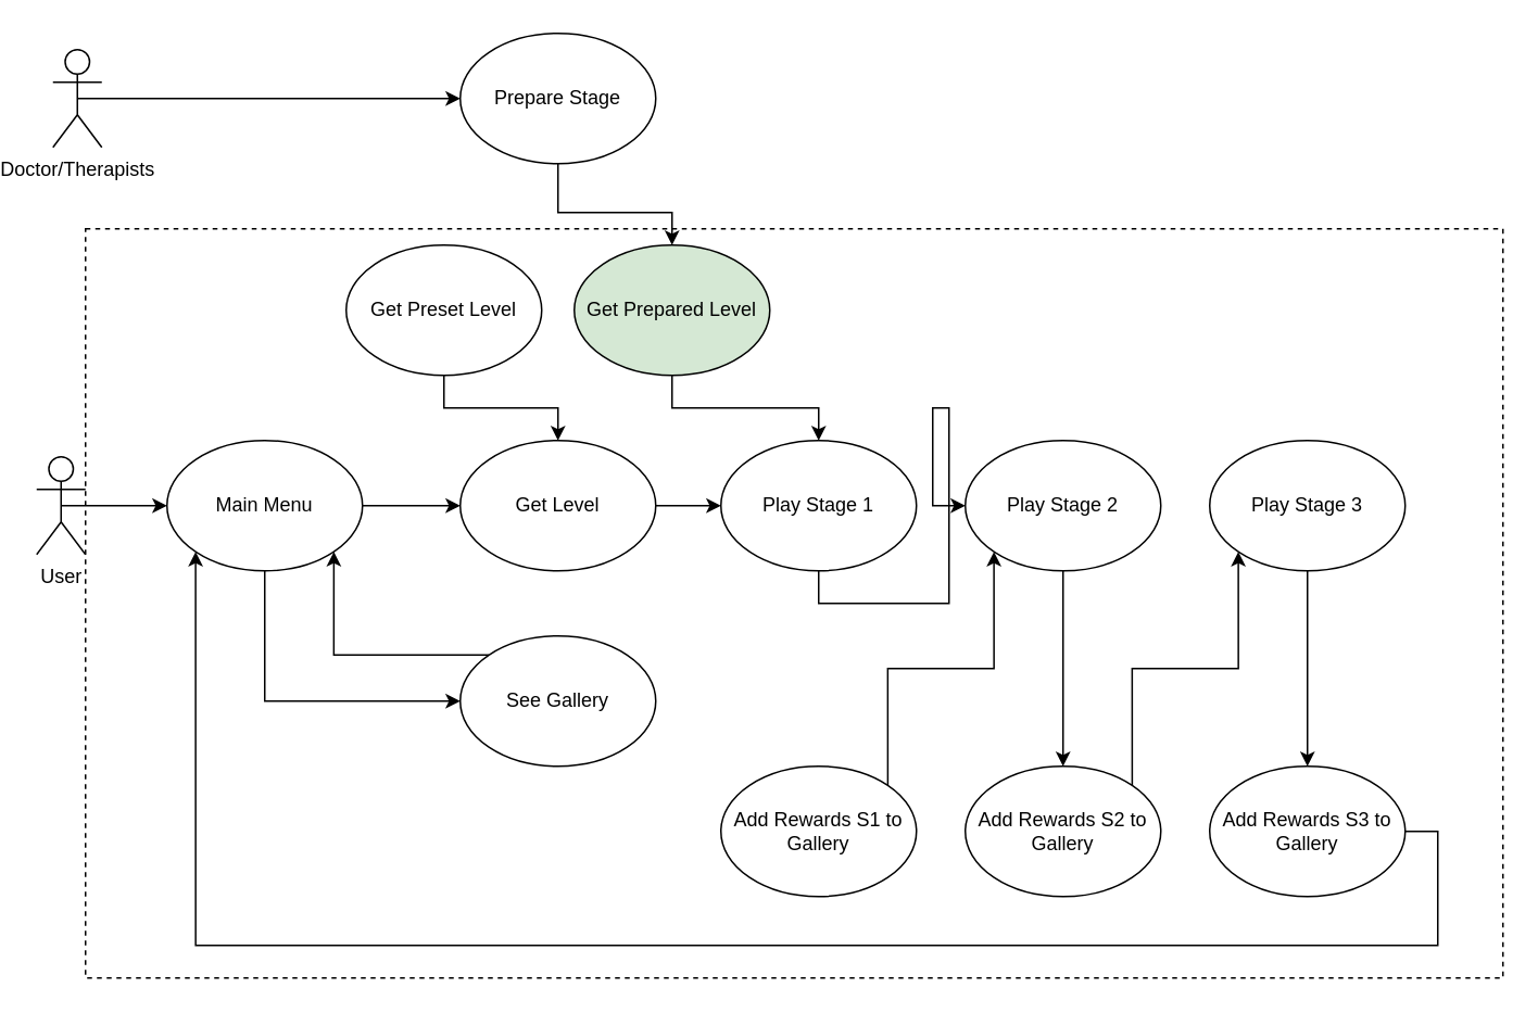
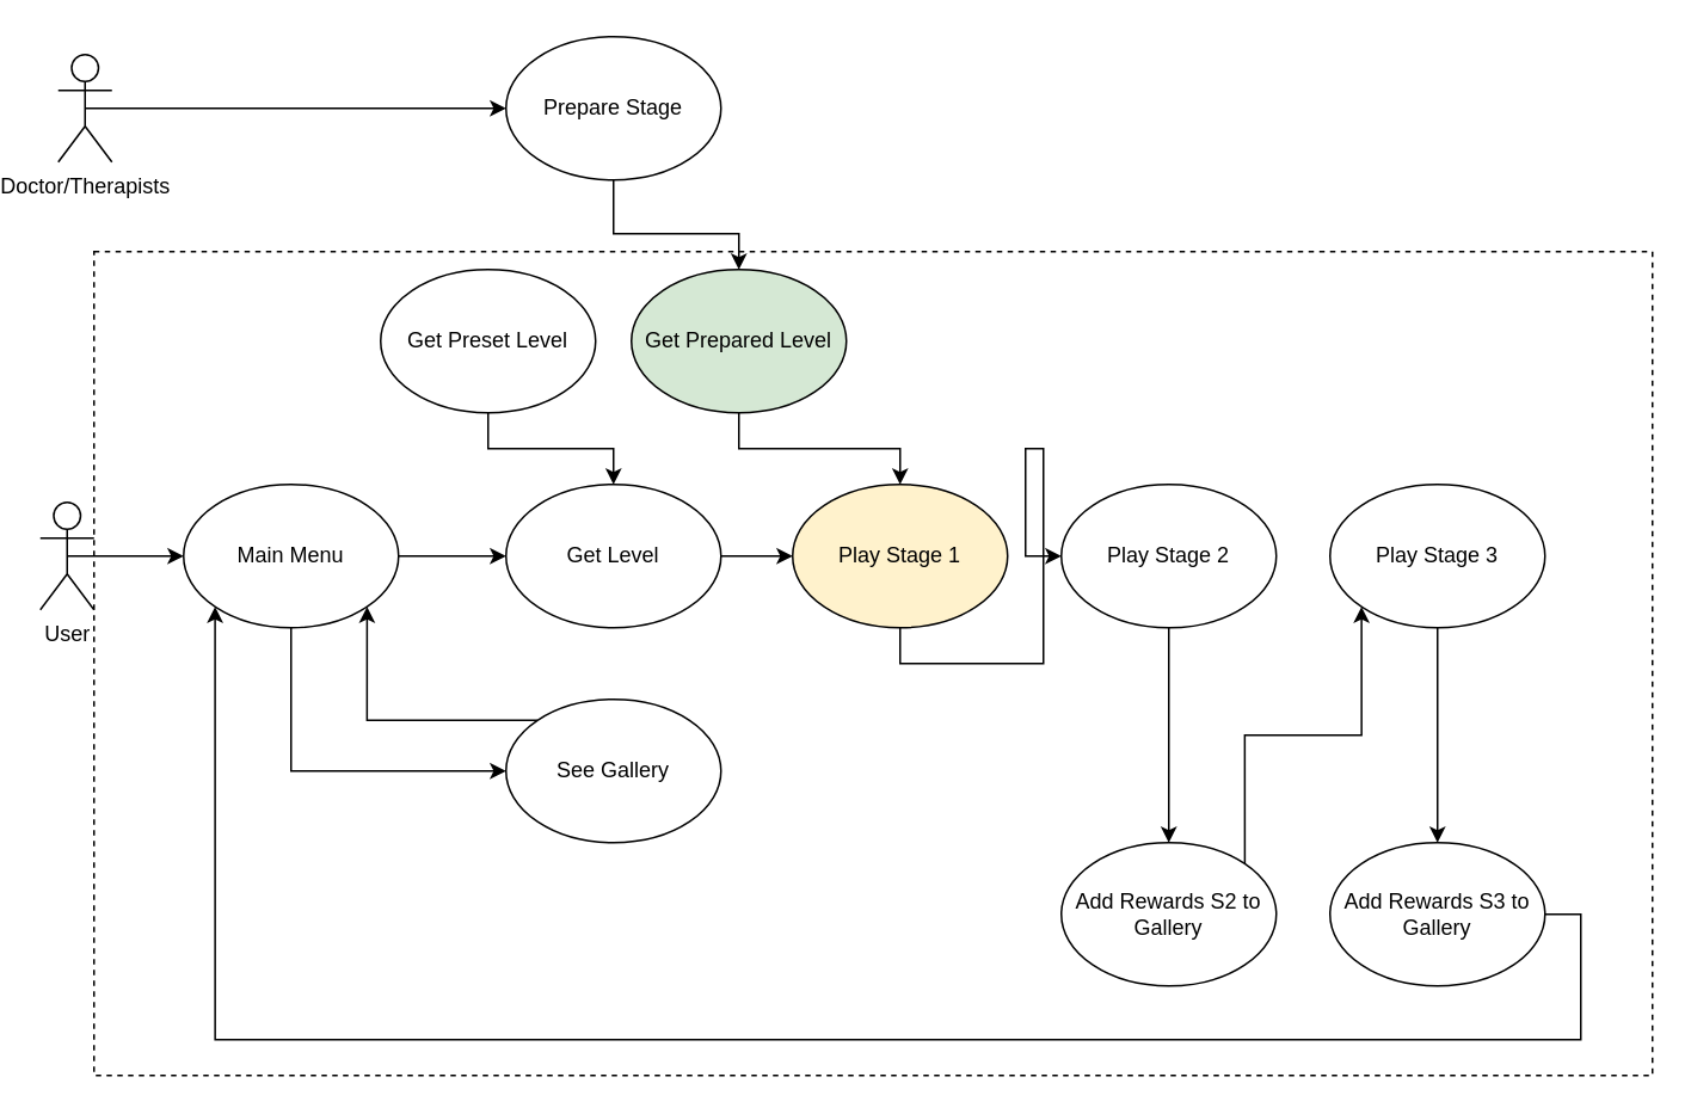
  <mxCell id="0" />
  <mxCell id="1" parent="0" />
  <mxCell id="2" value="" style="rounded=0;whiteSpace=wrap;html=1;dashed=1;" vertex="1" parent="1"><mxGeometry x="50" y="140" width="870" height="460" as="geometry" /></mxCell>
  <mxCell id="3" style="edgeStyle=orthogonalEdgeStyle;rounded=0;orthogonalLoop=1;jettySize=auto;html=1;exitX=0.5;exitY=0.5;exitDx=0;exitDy=0;exitPerimeter=0;entryX=0;entryY=0.5;entryDx=0;entryDy=0;" edge="1" parent="1" source="4" target="7"><mxGeometry relative="1" as="geometry" /></mxCell>
  <mxCell id="4" value="User" style="shape=umlActor;verticalLabelPosition=bottom;labelBackgroundColor=#ffffff;verticalAlign=top;html=1;outlineConnect=0;" vertex="1" parent="1"><mxGeometry x="20" y="280" width="30" height="60" as="geometry" /></mxCell>
  <mxCell id="5" style="edgeStyle=orthogonalEdgeStyle;rounded=0;orthogonalLoop=1;jettySize=auto;html=1;exitX=1;exitY=0.5;exitDx=0;exitDy=0;" edge="1" parent="1" source="7" target="9"><mxGeometry relative="1" as="geometry" /></mxCell>
  <mxCell id="6" style="edgeStyle=orthogonalEdgeStyle;rounded=0;orthogonalLoop=1;jettySize=auto;html=1;exitX=0.5;exitY=1;exitDx=0;exitDy=0;entryX=0;entryY=0.5;entryDx=0;entryDy=0;" edge="1" parent="1" source="7" target="11"><mxGeometry relative="1" as="geometry"><mxPoint x="160" y="430" as="targetPoint" /></mxGeometry></mxCell>
  <mxCell id="7" value="Main Menu" style="ellipse;whiteSpace=wrap;html=1;" vertex="1" parent="1"><mxGeometry x="100" y="270" width="120" height="80" as="geometry" /></mxCell>
  <mxCell id="8" style="edgeStyle=orthogonalEdgeStyle;rounded=0;orthogonalLoop=1;jettySize=auto;html=1;exitX=1;exitY=0.5;exitDx=0;exitDy=0;" edge="1" parent="1" source="9" target="21"><mxGeometry relative="1" as="geometry" /></mxCell>
  <mxCell id="9" value="&lt;div&gt;Get Level&lt;/div&gt;" style="ellipse;whiteSpace=wrap;html=1;" vertex="1" parent="1"><mxGeometry x="280" y="270" width="120" height="80" as="geometry" /></mxCell>
  <mxCell id="10" style="edgeStyle=orthogonalEdgeStyle;rounded=0;orthogonalLoop=1;jettySize=auto;html=1;exitX=0;exitY=0;exitDx=0;exitDy=0;entryX=1;entryY=1;entryDx=0;entryDy=0;" edge="1" parent="1" source="11" target="7"><mxGeometry relative="1" as="geometry" /></mxCell>
  <mxCell id="11" value="See Gallery" style="ellipse;whiteSpace=wrap;html=1;" vertex="1" parent="1"><mxGeometry x="280" y="390" width="120" height="80" as="geometry" /></mxCell>
  <mxCell id="12" style="edgeStyle=orthogonalEdgeStyle;rounded=0;orthogonalLoop=1;jettySize=auto;html=1;exitX=0.5;exitY=1;exitDx=0;exitDy=0;entryX=0.5;entryY=0;entryDx=0;entryDy=0;" edge="1" parent="1" source="13" target="9"><mxGeometry relative="1" as="geometry" /></mxCell>
  <mxCell id="13" value="Get Preset Level" style="ellipse;whiteSpace=wrap;html=1;" vertex="1" parent="1"><mxGeometry x="210" y="150" width="120" height="80" as="geometry" /></mxCell>
  <mxCell id="14" style="edgeStyle=orthogonalEdgeStyle;rounded=0;orthogonalLoop=1;jettySize=auto;html=1;exitX=0.5;exitY=1;exitDx=0;exitDy=0;" edge="1" parent="1" source="15" target="21"><mxGeometry relative="1" as="geometry" /></mxCell>
  <mxCell id="15" value="Get Prepared Level" style="ellipse;whiteSpace=wrap;html=1;fillColor=#d5e8d4;" vertex="1" parent="1"><mxGeometry x="350" y="150" width="120" height="80" as="geometry" /></mxCell>
  <mxCell id="16" style="edgeStyle=orthogonalEdgeStyle;rounded=0;orthogonalLoop=1;jettySize=auto;html=1;exitX=0.5;exitY=0.5;exitDx=0;exitDy=0;exitPerimeter=0;entryX=0;entryY=0.5;entryDx=0;entryDy=0;" edge="1" parent="1" source="17" target="19"><mxGeometry relative="1" as="geometry"><Array as="points"><mxPoint x="280" y="60" /></Array></mxGeometry></mxCell>
  <mxCell id="17" value="&lt;div&gt;Doctor/Therapists&lt;/div&gt;&lt;div&gt;&lt;br&gt;&lt;/div&gt;" style="shape=umlActor;verticalLabelPosition=bottom;labelBackgroundColor=#ffffff;verticalAlign=top;html=1;outlineConnect=0;" vertex="1" parent="1"><mxGeometry x="30" y="30" width="30" height="60" as="geometry" /></mxCell>
  <mxCell id="18" style="edgeStyle=orthogonalEdgeStyle;rounded=0;orthogonalLoop=1;jettySize=auto;html=1;exitX=0.5;exitY=1;exitDx=0;exitDy=0;entryX=0.5;entryY=0;entryDx=0;entryDy=0;" edge="1" parent="1" source="19" target="15"><mxGeometry relative="1" as="geometry"><Array as="points"><mxPoint x="340" y="130" /><mxPoint x="410" y="130" /></Array></mxGeometry></mxCell>
  <mxCell id="19" value="Prepare Stage" style="ellipse;whiteSpace=wrap;html=1;" vertex="1" parent="1"><mxGeometry x="280" y="20" width="120" height="80" as="geometry" /></mxCell>
  <mxCell id="20" style="edgeStyle=orthogonalEdgeStyle;rounded=0;orthogonalLoop=1;jettySize=auto;html=1;exitX=0.5;exitY=1;exitDx=0;exitDy=0;" edge="1" parent="1" source="21" target="23"><mxGeometry relative="1" as="geometry" /></mxCell>
- <mxCell id="21" value="Play Stage 1" style="ellipse;whiteSpace=wrap;html=1;" vertex="1" parent="1"><mxGeometry x="440" y="270" width="120" height="80" as="geometry" /></mxCell>
+ <mxCell id="21" value="Play Stage 1" style="ellipse;whiteSpace=wrap;html=1;fillColor=#fff2cc;" vertex="1" parent="1"><mxGeometry x="440" y="270" width="120" height="80" as="geometry" /></mxCell>
  <mxCell id="22" style="edgeStyle=orthogonalEdgeStyle;rounded=0;orthogonalLoop=1;jettySize=auto;html=1;exitX=0.5;exitY=1;exitDx=0;exitDy=0;" edge="1" parent="1" source="23" target="30"><mxGeometry relative="1" as="geometry" /></mxCell>
  <mxCell id="23" value="Play Stage 2" style="ellipse;whiteSpace=wrap;html=1;" vertex="1" parent="1"><mxGeometry x="590" y="270" width="120" height="80" as="geometry" /></mxCell>
  <mxCell id="24" style="edgeStyle=orthogonalEdgeStyle;rounded=0;orthogonalLoop=1;jettySize=auto;html=1;exitX=0.5;exitY=1;exitDx=0;exitDy=0;entryX=0.5;entryY=0;entryDx=0;entryDy=0;" edge="1" parent="1" source="26" target="31"><mxGeometry relative="1" as="geometry" /></mxCell>
  <mxCell id="25" style="edgeStyle=orthogonalEdgeStyle;rounded=0;orthogonalLoop=1;jettySize=auto;html=1;exitX=1;exitY=0.5;exitDx=0;exitDy=0;entryX=0;entryY=1;entryDx=0;entryDy=0;" edge="1" parent="1" source="31" target="7"><mxGeometry relative="1" as="geometry"><Array as="points"><mxPoint x="880" y="510" /><mxPoint x="880" y="580" /><mxPoint x="118" y="580" /></Array></mxGeometry></mxCell>
  <mxCell id="26" value="Play Stage 3" style="ellipse;whiteSpace=wrap;html=1;" vertex="1" parent="1"><mxGeometry x="740" y="270" width="120" height="80" as="geometry" /></mxCell>
- <mxCell id="27" style="edgeStyle=orthogonalEdgeStyle;rounded=0;orthogonalLoop=1;jettySize=auto;html=1;exitX=1;exitY=0;exitDx=0;exitDy=0;entryX=0;entryY=1;entryDx=0;entryDy=0;" edge="1" parent="1" source="28" target="23"><mxGeometry relative="1" as="geometry"><Array as="points"><mxPoint x="542" y="410" /><mxPoint x="608" y="410" /></Array></mxGeometry></mxCell>
- <mxCell id="28" value="Add Rewards S1 to Gallery" style="ellipse;whiteSpace=wrap;html=1;" vertex="1" parent="1"><mxGeometry x="440" y="470" width="120" height="80" as="geometry" /></mxCell>
  <mxCell id="29" style="edgeStyle=orthogonalEdgeStyle;rounded=0;orthogonalLoop=1;jettySize=auto;html=1;exitX=1;exitY=0;exitDx=0;exitDy=0;entryX=0;entryY=1;entryDx=0;entryDy=0;" edge="1" parent="1" source="30" target="26"><mxGeometry relative="1" as="geometry"><Array as="points"><mxPoint x="692" y="410" /><mxPoint x="758" y="410" /></Array></mxGeometry></mxCell>
  <mxCell id="30" value="Add Rewards S2 to Gallery" style="ellipse;whiteSpace=wrap;html=1;" vertex="1" parent="1"><mxGeometry x="590" y="470" width="120" height="80" as="geometry" /></mxCell>
  <mxCell id="31" value="Add Rewards S3 to Gallery" style="ellipse;whiteSpace=wrap;html=1;" vertex="1" parent="1"><mxGeometry x="740" y="470" width="120" height="80" as="geometry" /></mxCell>
